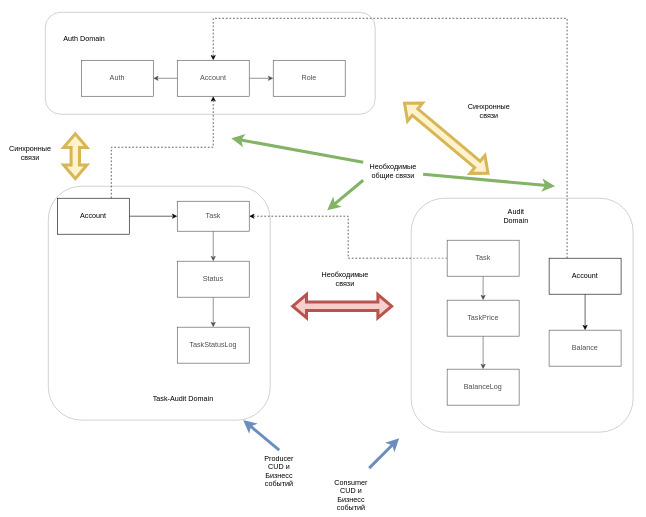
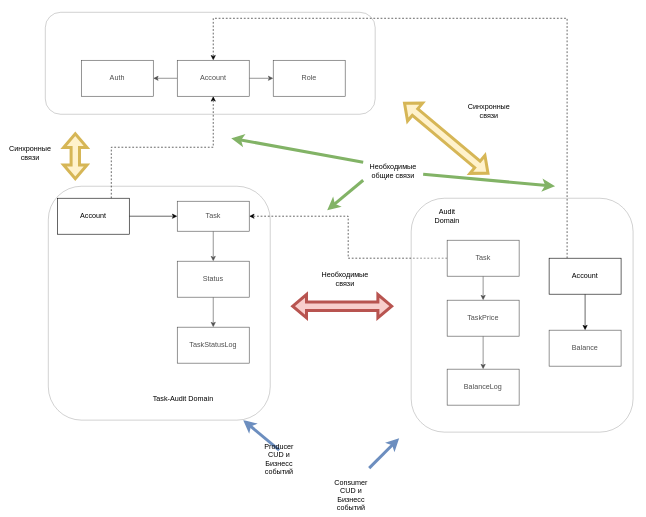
  <mxCell id="0" />
  <mxCell id="1" parent="0" />
  <mxCell id="2" style="edgeStyle=orthogonalEdgeStyle;rounded=0;orthogonalLoop=1;jettySize=auto;html=1;exitX=0;exitY=0.5;exitDx=0;exitDy=0;entryX=1;entryY=0.5;entryDx=0;entryDy=0;" edge="1" parent="1" source="4" target="6"><mxGeometry relative="1" as="geometry" /></mxCell>
  <mxCell id="3" style="edgeStyle=orthogonalEdgeStyle;rounded=0;orthogonalLoop=1;jettySize=auto;html=1;exitX=1;exitY=0.5;exitDx=0;exitDy=0;" edge="1" parent="1" source="4" target="5"><mxGeometry relative="1" as="geometry" /></mxCell>
  <mxCell id="4" value="Account" style="rounded=0;whiteSpace=wrap;html=1;" vertex="1" parent="1"><mxGeometry x="295" y="100" width="120" height="60" as="geometry" /></mxCell>
  <mxCell id="5" value="Role" style="rounded=0;whiteSpace=wrap;html=1;" vertex="1" parent="1"><mxGeometry x="455" y="100" width="120" height="60" as="geometry" /></mxCell>
  <mxCell id="6" value="Auth" style="rounded=0;whiteSpace=wrap;html=1;" vertex="1" parent="1"><mxGeometry x="135" y="100" width="120" height="60" as="geometry" /></mxCell>
  <mxCell id="7" style="edgeStyle=orthogonalEdgeStyle;rounded=0;orthogonalLoop=1;jettySize=auto;html=1;exitX=0.5;exitY=1;exitDx=0;exitDy=0;entryX=0.5;entryY=0;entryDx=0;entryDy=0;" edge="1" parent="1" source="8" target="10"><mxGeometry relative="1" as="geometry" /></mxCell>
  <mxCell id="8" value="Task" style="rounded=0;whiteSpace=wrap;html=1;" vertex="1" parent="1"><mxGeometry x="295" y="335" width="120" height="50" as="geometry" /></mxCell>
  <mxCell id="9" style="edgeStyle=orthogonalEdgeStyle;rounded=0;orthogonalLoop=1;jettySize=auto;html=1;entryX=0.5;entryY=0;entryDx=0;entryDy=0;" edge="1" parent="1" source="10" target="11"><mxGeometry relative="1" as="geometry" /></mxCell>
  <mxCell id="10" value="Status" style="rounded=0;whiteSpace=wrap;html=1;" vertex="1" parent="1"><mxGeometry x="295" y="435" width="120" height="60" as="geometry" /></mxCell>
  <mxCell id="11" value="TaskStatusLog" style="rounded=0;whiteSpace=wrap;html=1;" vertex="1" parent="1"><mxGeometry x="295" y="545" width="120" height="60" as="geometry" /></mxCell>
  <mxCell id="12" value="Balance" style="rounded=0;whiteSpace=wrap;html=1;" vertex="1" parent="1"><mxGeometry x="915" y="550" width="120" height="60" as="geometry" /></mxCell>
  <mxCell id="13" style="edgeStyle=orthogonalEdgeStyle;rounded=0;orthogonalLoop=1;jettySize=auto;html=1;exitX=0.5;exitY=1;exitDx=0;exitDy=0;entryX=0.5;entryY=0;entryDx=0;entryDy=0;" edge="1" parent="1" source="14" target="15"><mxGeometry relative="1" as="geometry" /></mxCell>
  <mxCell id="14" value="TaskPrice" style="rounded=0;whiteSpace=wrap;html=1;" vertex="1" parent="1"><mxGeometry x="745" y="500" width="120" height="60" as="geometry" /></mxCell>
  <mxCell id="15" value="BalanceLog" style="rounded=0;whiteSpace=wrap;html=1;" vertex="1" parent="1"><mxGeometry x="745" y="615" width="120" height="60" as="geometry" /></mxCell>
  <mxCell id="16" value="" style="rounded=1;whiteSpace=wrap;html=1;opacity=30;" vertex="1" parent="1"><mxGeometry x="75" width="550" height="170" as="geometry" y="20" /></mxCell>
- <mxCell id="17" value="Auth Domain" style="text;html=1;strokeColor=none;fillColor=none;align=center;verticalAlign=middle;whiteSpace=wrap;rounded=0;opacity=30;" vertex="1" parent="1"><mxGeometry x="95" y="50" width="90" height="30" as="geometry" /></mxCell>
  <mxCell id="18" value="" style="rounded=1;whiteSpace=wrap;html=1;opacity=30;" vertex="1" parent="1"><mxGeometry x="80" y="310" width="370" height="390" as="geometry" /></mxCell>
  <mxCell id="19" value="Task-Audit Domain" style="text;html=1;strokeColor=none;fillColor=none;align=center;verticalAlign=middle;whiteSpace=wrap;rounded=0;opacity=30;" vertex="1" parent="1"><mxGeometry x="225" y="650" width="160" height="30" as="geometry" /></mxCell>
  <mxCell id="20" style="edgeStyle=orthogonalEdgeStyle;rounded=0;orthogonalLoop=1;jettySize=auto;html=1;exitX=1;exitY=0.5;exitDx=0;exitDy=0;entryX=0;entryY=0.5;entryDx=0;entryDy=0;" edge="1" parent="1" source="22" target="8"><mxGeometry relative="1" as="geometry" /></mxCell>
  <mxCell id="21" style="edgeStyle=orthogonalEdgeStyle;orthogonalLoop=1;jettySize=auto;html=1;exitX=0.75;exitY=0;exitDx=0;exitDy=0;rounded=0;dashed=1;" edge="1" parent="1" source="22" target="4"><mxGeometry relative="1" as="geometry" /></mxCell>
  <mxCell id="22" value="Account" style="rounded=0;whiteSpace=wrap;html=1;" vertex="1" parent="1"><mxGeometry x="95" y="330" width="120" height="60" as="geometry" /></mxCell>
  <mxCell id="23" style="rounded=0;orthogonalLoop=1;jettySize=auto;html=1;exitX=0.5;exitY=1;exitDx=0;exitDy=0;entryX=0.5;entryY=0;entryDx=0;entryDy=0;edgeStyle=orthogonalEdgeStyle;strokeColor=default;" edge="1" parent="1" source="25" target="14"><mxGeometry relative="1" as="geometry" /></mxCell>
  <mxCell id="24" style="edgeStyle=orthogonalEdgeStyle;rounded=0;orthogonalLoop=1;jettySize=auto;html=1;strokeColor=default;entryX=1;entryY=0.5;entryDx=0;entryDy=0;dashed=1;" edge="1" parent="1" source="25" target="8"><mxGeometry relative="1" as="geometry"><mxPoint x="605" y="380" as="targetPoint" /></mxGeometry></mxCell>
  <mxCell id="25" value="Task" style="rounded=0;whiteSpace=wrap;html=1;" vertex="1" parent="1"><mxGeometry x="745" y="400" width="120" height="60" as="geometry" /></mxCell>
  <mxCell id="26" value="" style="rounded=1;whiteSpace=wrap;html=1;opacity=30;" vertex="1" parent="1"><mxGeometry x="685" y="330" width="370" height="390" as="geometry" /></mxCell>
- <mxCell id="27" value="Audit Domain" style="text;html=1;strokeColor=none;fillColor=none;align=center;verticalAlign=middle;whiteSpace=wrap;rounded=0;opacity=30;" vertex="1" parent="1"><mxGeometry x="830" y="345" width="60" height="30" as="geometry" /></mxCell>
+ <mxCell id="27" value="Audit Domain" style="text;html=1;strokeColor=none;fillColor=none;align=center;verticalAlign=middle;whiteSpace=wrap;rounded=0;opacity=30;" vertex="1" parent="1"><mxGeometry x="715" y="345" width="60" height="30" as="geometry" /></mxCell>
  <mxCell id="28" value="" style="endArrow=classic;html=1;rounded=0;strokeColor=#6c8ebf;strokeWidth=5;fillColor=#dae8fc;" edge="1" parent="1"><mxGeometry width="50" height="50" relative="1" as="geometry"><mxPoint x="465" y="750" as="sourcePoint" /><mxPoint x="405" y="700" as="targetPoint" /></mxGeometry></mxCell>
- <mxCell id="29" value="Producer CUD и Бизнесс событий" style="text;html=1;strokeColor=none;fillColor=none;align=center;verticalAlign=middle;whiteSpace=wrap;rounded=0;opacity=30;" vertex="1" parent="1"><mxGeometry x="435" y="770" width="60" height="30" as="geometry" /></mxCell>
+ <mxCell id="29" value="Producer CUD и Бизнесс событий" style="text;html=1;strokeColor=none;fillColor=none;align=center;verticalAlign=middle;whiteSpace=wrap;rounded=0;opacity=30;" vertex="1" parent="1"><mxGeometry x="435" y="750" width="60" height="30" as="geometry" /></mxCell>
  <mxCell id="30" value="" style="endArrow=classic;html=1;rounded=0;strokeColor=#6c8ebf;strokeWidth=5;fillColor=#dae8fc;" edge="1" parent="1"><mxGeometry width="50" height="50" relative="1" as="geometry"><mxPoint x="615" y="780" as="sourcePoint" /><mxPoint x="665" y="730" as="targetPoint" /></mxGeometry></mxCell>
  <mxCell id="31" value="Consumer CUD и Бизнесс событий" style="text;html=1;strokeColor=none;fillColor=none;align=center;verticalAlign=middle;whiteSpace=wrap;rounded=0;opacity=30;" vertex="1" parent="1"><mxGeometry x="555" y="810" width="60" height="30" as="geometry" /></mxCell>
  <mxCell id="32" value="" style="endArrow=classic;html=1;rounded=0;strokeColor=#82b366;strokeWidth=5;fillColor=#d5e8d4;" edge="1" parent="1"><mxGeometry width="50" height="50" relative="1" as="geometry"><mxPoint x="605" y="300" as="sourcePoint" /><mxPoint x="545" y="350" as="targetPoint" /></mxGeometry></mxCell>
  <mxCell id="33" value="Необходимые общие связи" style="text;html=1;strokeColor=none;fillColor=none;align=center;verticalAlign=middle;whiteSpace=wrap;rounded=0;opacity=30;" vertex="1" parent="1"><mxGeometry x="625" y="270" width="60" height="30" as="geometry" /></mxCell>
  <mxCell id="34" value="" style="endArrow=classic;html=1;rounded=0;strokeColor=#82b366;strokeWidth=5;fillColor=#d5e8d4;" edge="1" parent="1"><mxGeometry width="50" height="50" relative="1" as="geometry"><mxPoint x="605" y="270" as="sourcePoint" /><mxPoint x="385" y="230" as="targetPoint" /></mxGeometry></mxCell>
  <mxCell id="35" value="" style="shape=flexArrow;endArrow=classic;startArrow=classic;html=1;rounded=0;strokeColor=#b85450;strokeWidth=5;fillColor=#f8cecc;" edge="1" parent="1"><mxGeometry width="100" height="100" relative="1" as="geometry"><mxPoint x="485" y="510" as="sourcePoint" /><mxPoint x="655" y="510" as="targetPoint" /></mxGeometry></mxCell>
  <mxCell id="36" value="Необходимые связи" style="text;html=1;strokeColor=none;fillColor=none;align=center;verticalAlign=middle;whiteSpace=wrap;rounded=0;opacity=30;" vertex="1" parent="1"><mxGeometry x="545" y="450" width="60" height="30" as="geometry" /></mxCell>
  <mxCell id="37" value="" style="shape=flexArrow;endArrow=classic;startArrow=classic;html=1;rounded=0;strokeColor=#d6b656;strokeWidth=5;fillColor=#fff2cc;" edge="1" parent="1"><mxGeometry width="100" height="100" relative="1" as="geometry"><mxPoint x="672" y="170" as="sourcePoint" /><mxPoint x="815" y="290" as="targetPoint" /></mxGeometry></mxCell>
  <mxCell id="38" value="Синхронные связи" style="text;html=1;strokeColor=none;fillColor=none;align=center;verticalAlign=middle;whiteSpace=wrap;rounded=0;opacity=30;" vertex="1" parent="1"><mxGeometry x="785" y="170" width="60" height="30" as="geometry" /></mxCell>
  <mxCell id="39" value="" style="shape=flexArrow;endArrow=classic;startArrow=classic;html=1;rounded=0;strokeColor=#d6b656;strokeWidth=5;fillColor=#fff2cc;" edge="1" parent="1"><mxGeometry width="100" height="100" relative="1" as="geometry"><mxPoint x="125" y="220" as="sourcePoint" /><mxPoint x="125" y="300" as="targetPoint" /></mxGeometry></mxCell>
  <mxCell id="40" value="Синхронные связи" style="text;html=1;strokeColor=none;fillColor=none;align=center;verticalAlign=middle;whiteSpace=wrap;rounded=0;opacity=30;" vertex="1" parent="1"><mxGeometry x="20" y="240" width="60" height="30" as="geometry" /></mxCell>
  <mxCell id="41" style="edgeStyle=orthogonalEdgeStyle;rounded=0;orthogonalLoop=1;jettySize=auto;html=1;exitX=0.5;exitY=1;exitDx=0;exitDy=0;strokeColor=default;strokeWidth=1;" edge="1" parent="1" source="43" target="12"><mxGeometry relative="1" as="geometry" /></mxCell>
  <mxCell id="42" style="edgeStyle=orthogonalEdgeStyle;rounded=0;orthogonalLoop=1;jettySize=auto;html=1;exitX=0.25;exitY=0;exitDx=0;exitDy=0;strokeColor=default;strokeWidth=1;dashed=1;" edge="1" parent="1" source="43"><mxGeometry relative="1" as="geometry"><mxPoint x="355" y="100" as="targetPoint" /><Array as="points"><mxPoint x="945" y="30" /><mxPoint x="355" y="30" /></Array></mxGeometry></mxCell>
  <mxCell id="43" value="Account" style="rounded=0;whiteSpace=wrap;html=1;" vertex="1" parent="1"><mxGeometry x="915" y="430" width="120" height="60" as="geometry" /></mxCell>
  <mxCell id="44" value="" style="endArrow=classic;html=1;rounded=0;strokeColor=#82b366;strokeWidth=5;fillColor=#d5e8d4;" edge="1" parent="1"><mxGeometry width="50" height="50" relative="1" as="geometry"><mxPoint x="705" y="290" as="sourcePoint" /><mxPoint x="925" y="310" as="targetPoint" /></mxGeometry></mxCell>
